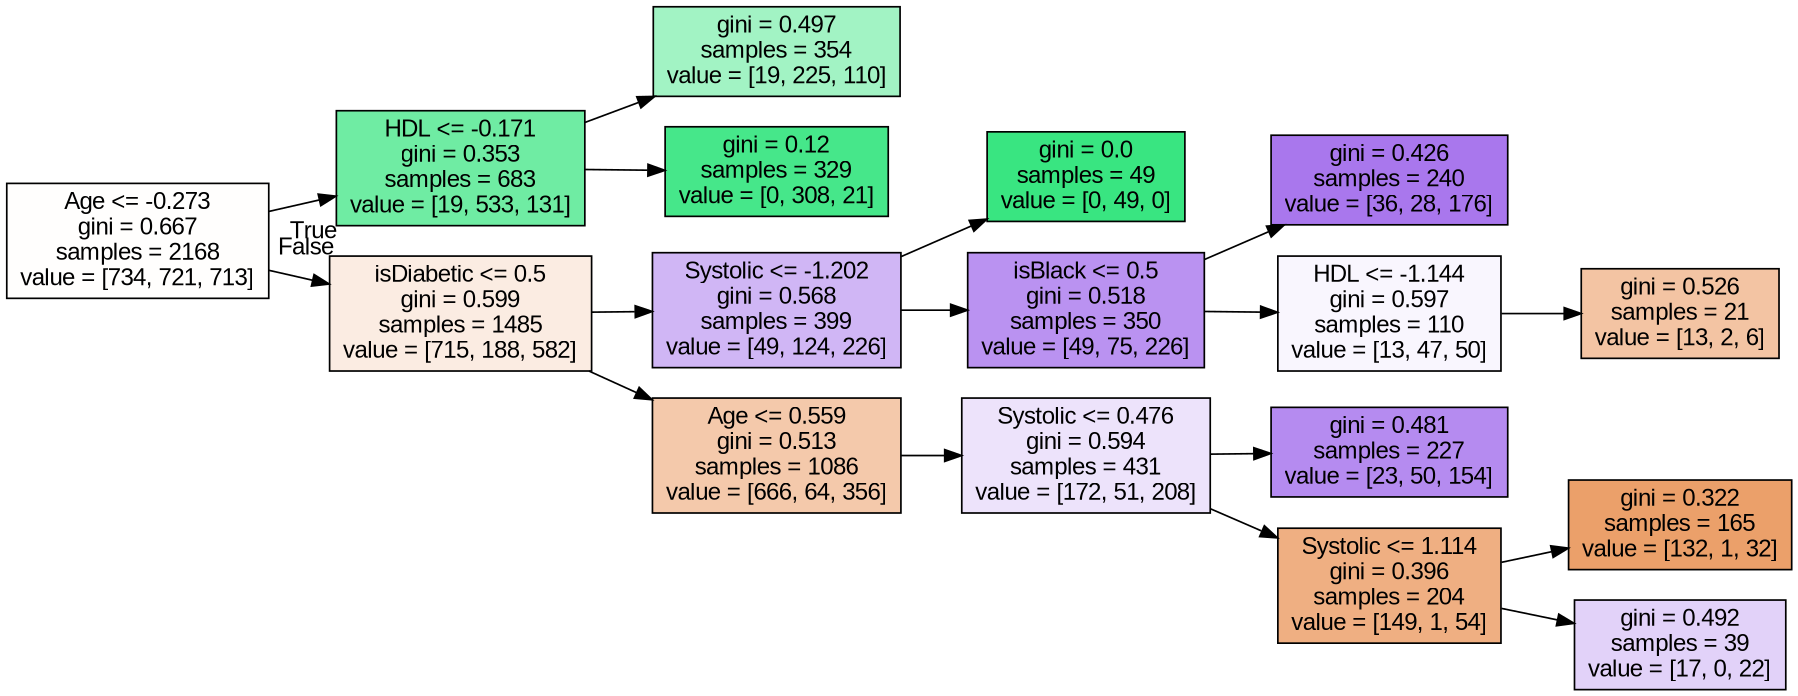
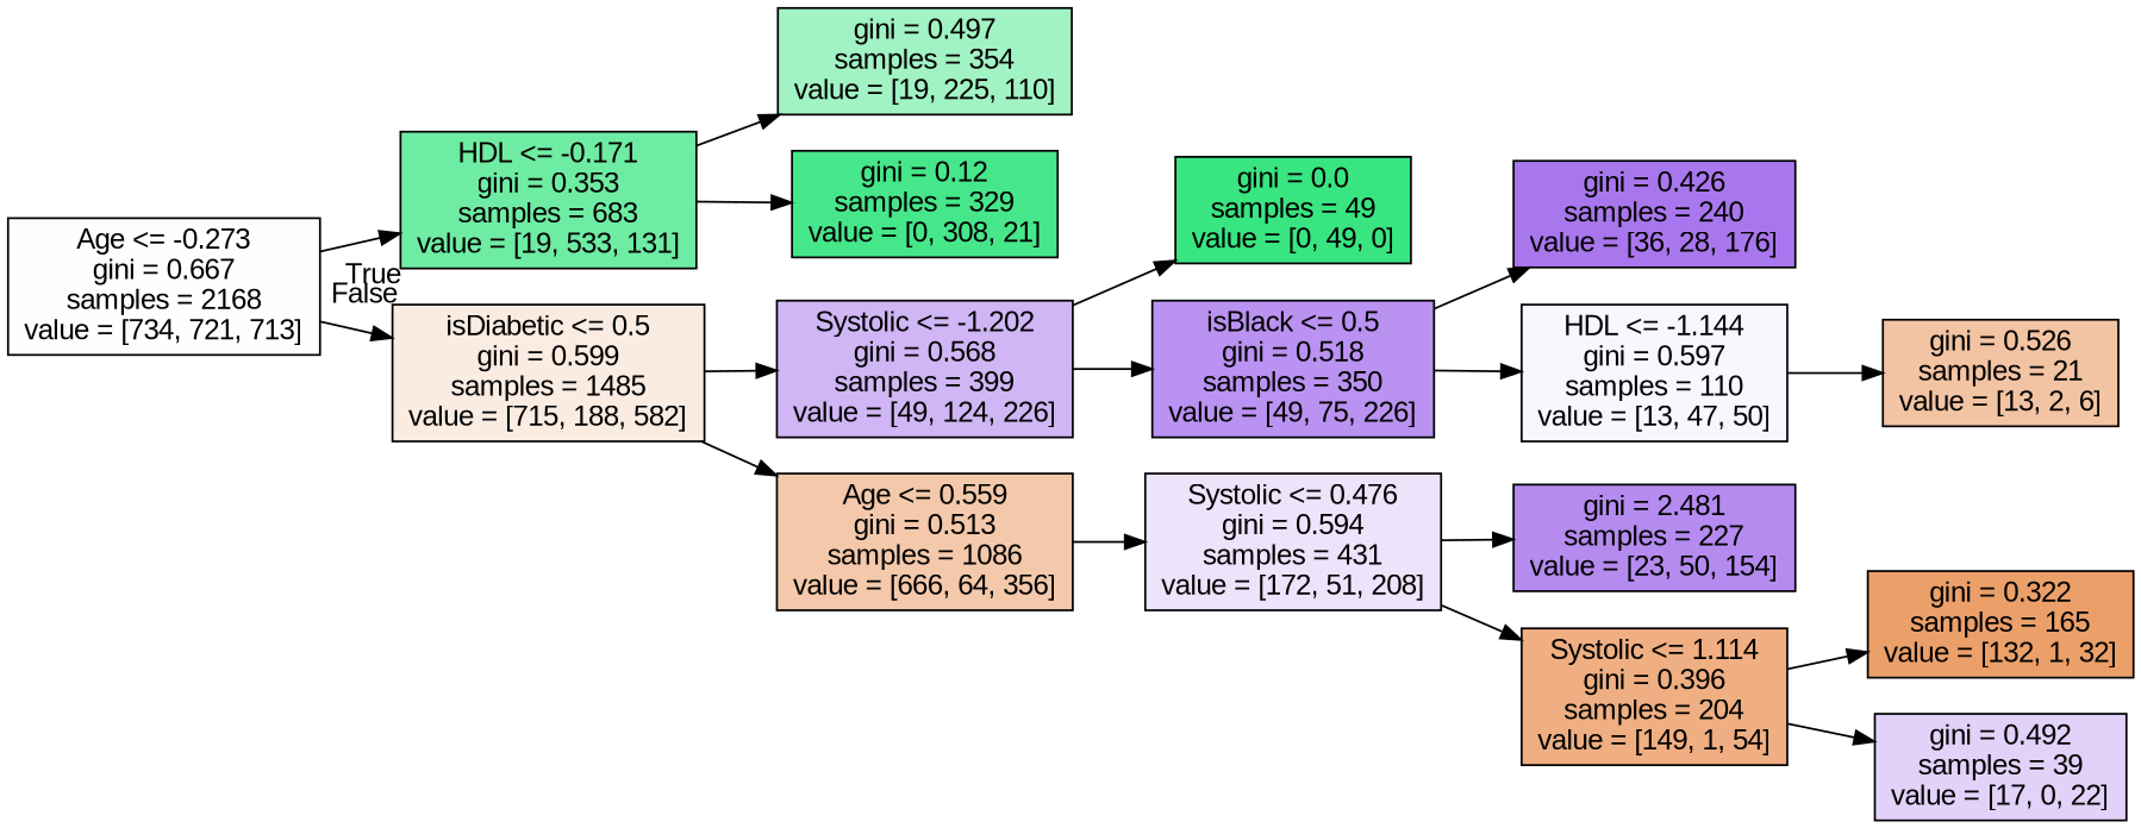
  digraph {
    fontname="Liberation Sans"
    rankdir=LR
    node [color=black fontname="Liberation Sans" shape=box style=filled]
    edge [fontname="Liberation Sans"]
    n1 [fillcolor="#fffefd" label="Age <= -0.273\ngini = 0.667\nsamples = 2168\nvalue = [734, 721, 713]"]
    n2 [fillcolor="#6feca3" label="HDL <= -0.171\ngini = 0.353\nsamples = 683\nvalue = [19, 533, 131]"]
    n3 [fillcolor="#fbece2" label="isDiabetic <= 0.5\ngini = 0.599\nsamples = 1485\nvalue = [715, 188, 582]"]
    n4 [fillcolor="#a2f3c4" label="gini = 0.497\nsamples = 354\nvalue = [19, 225, 110]"]
    n5 [fillcolor="#46e78a" label="gini = 0.12\nsamples = 329\nvalue = [0, 308, 21]"]
    n6 [fillcolor="#d0b6f5" label="Systolic <= -1.202\ngini = 0.568\nsamples = 399\nvalue = [49, 124, 226]"]
    n7 [fillcolor="#f4c9ab" label="Age <= 0.559\ngini = 0.513\nsamples = 1086\nvalue = [666, 64, 356]"]
    n8 [fillcolor="#39e581" label="gini = 0.0\nsamples = 49\nvalue = [0, 49, 0]"]
    n9 [fillcolor="#ba92f1" label="isBlack <= 0.5\ngini = 0.518\nsamples = 350\nvalue = [49, 75, 226]"]
    n10 [fillcolor="#ede3fb" label="Systolic <= 0.476\ngini = 0.594\nsamples = 431\nvalue = [172, 51, 208]"]
    n11 [fillcolor="#a977ed" label="gini = 0.426\nsamples = 240\nvalue = [36, 28, 176]"]
    n12 [fillcolor="#f9f6fe" label="HDL <= -1.144\ngini = 0.597\nsamples = 110\nvalue = [13, 47, 50]"]
    n13 [fillcolor="#f3c4a3" label="gini = 0.526\nsamples = 21\nvalue = [13, 2, 6]"]
-   n14 [fillcolor="#b58bf0" label="gini = 0.481\nsamples = 227\nvalue = [23, 50, 154]"]
+   n14 [fillcolor="#b58bf0" label="gini = 2.481\nsamples = 227\nvalue = [23, 50, 154]"]
    n15 [fillcolor="#efaf82" label="Systolic <= 1.114\ngini = 0.396\nsamples = 204\nvalue = [149, 1, 54]"]
    n16 [fillcolor="#eba06a" label="gini = 0.322\nsamples = 165\nvalue = [132, 1, 32]"]
    n17 [fillcolor="#e2d2f9" label="gini = 0.492\nsamples = 39\nvalue = [17, 0, 22]"]
    n1 -> n2 [headlabel=True labelangle=45 labeldistance=2.5]
    n1 -> n3 [headlabel=False labelangle=-45 labeldistance=2.5]
    n2 -> n4
    n2 -> n5
    n3 -> n6
    n3 -> n7
    n6 -> n8
    n6 -> n9
    n7 -> n10
    n9 -> n11
    n9 -> n12
    n10 -> n14
    n10 -> n15
    n12 -> n13
    n15 -> n16
    n15 -> n17
  }
